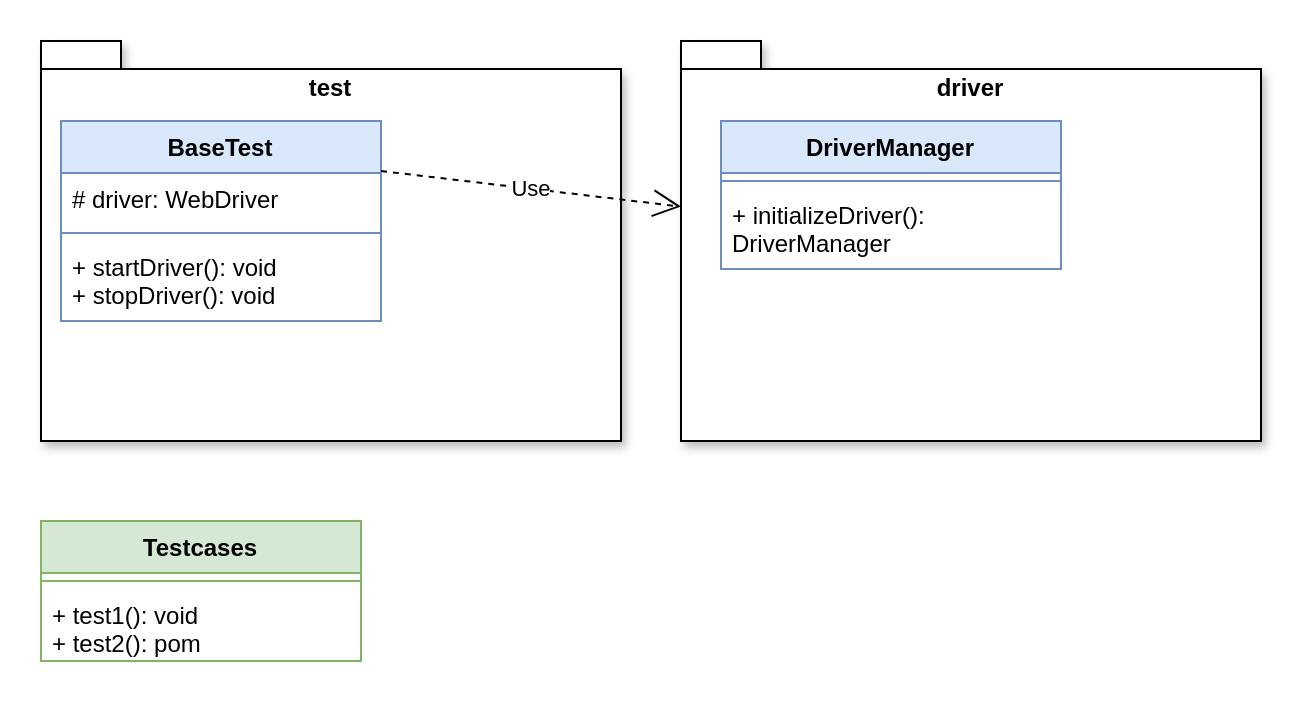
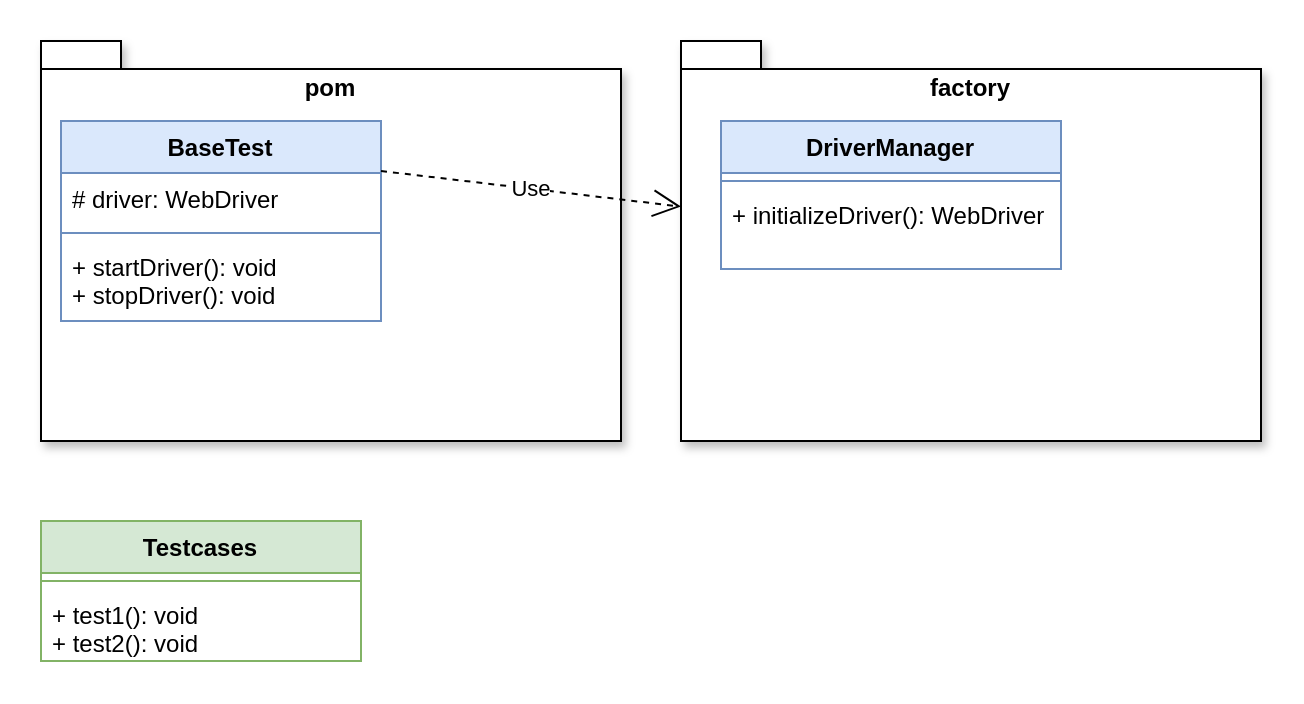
  <mxCell id="0" />
  <mxCell id="1" parent="0" />
- <mxCell id="2" value="test" style="shape=folder;fontStyle=1;spacingTop=10;tabWidth=40;tabHeight=14;tabPosition=left;html=1;whiteSpace=wrap;verticalAlign=top;shadow=1;" vertex="1" parent="1"><mxGeometry x="20" y="20" width="290" height="200" as="geometry" /></mxCell>
- <mxCell id="3" value="driver" style="shape=folder;fontStyle=1;spacingTop=10;tabWidth=40;tabHeight=14;tabPosition=left;html=1;whiteSpace=wrap;verticalAlign=top;shadow=1;" vertex="1" parent="1"><mxGeometry x="340" y="20" width="290" height="200" as="geometry" /></mxCell>
+ <mxCell id="2" value="pom" style="shape=folder;fontStyle=1;spacingTop=10;tabWidth=40;tabHeight=14;tabPosition=left;html=1;whiteSpace=wrap;verticalAlign=top;shadow=1;" vertex="1" parent="1"><mxGeometry x="20" y="20" width="290" height="200" as="geometry" /></mxCell>
+ <mxCell id="3" value="factory" style="shape=folder;fontStyle=1;spacingTop=10;tabWidth=40;tabHeight=14;tabPosition=left;html=1;whiteSpace=wrap;verticalAlign=top;shadow=1;" vertex="1" parent="1"><mxGeometry x="340" y="20" width="290" height="200" as="geometry" /></mxCell>
  <mxCell id="4" value="BaseTest" style="swimlane;fontStyle=1;align=center;verticalAlign=top;childLayout=stackLayout;horizontal=1;startSize=26;horizontalStack=0;resizeParent=1;resizeParentMax=0;resizeLast=0;collapsible=1;marginBottom=0;whiteSpace=wrap;html=1;glass=0;fillColor=#dae8fc;strokeColor=#6c8ebf;" vertex="1" parent="1"><mxGeometry x="30" y="60" width="160" height="100" as="geometry"><mxRectangle x="390" y="560" width="90" height="30" as="alternateBounds" /></mxGeometry></mxCell>
  <mxCell id="5" value="# driver: WebDriver" style="text;strokeColor=none;fillColor=none;align=left;verticalAlign=top;spacingLeft=4;spacingRight=4;overflow=hidden;rotatable=0;points=[[0,0.5],[1,0.5]];portConstraint=eastwest;whiteSpace=wrap;html=1;" vertex="1" parent="4"><mxGeometry y="26" width="160" height="26" as="geometry" /></mxCell>
  <mxCell id="6" value="" style="line;strokeWidth=1;fillColor=none;align=left;verticalAlign=middle;spacingTop=-1;spacingLeft=3;spacingRight=3;rotatable=0;labelPosition=right;points=[];portConstraint=eastwest;strokeColor=inherit;" vertex="1" parent="4"><mxGeometry y="52" width="160" height="8" as="geometry" /></mxCell>
  <mxCell id="7" value="+ startDriver(): void&lt;div&gt;+ stopDriver(): void&lt;br&gt;&lt;div&gt;&lt;br&gt;&lt;/div&gt;&lt;/div&gt;" style="text;strokeColor=none;fillColor=none;align=left;verticalAlign=top;spacingLeft=4;spacingRight=4;overflow=hidden;rotatable=0;points=[[0,0.5],[1,0.5]];portConstraint=eastwest;whiteSpace=wrap;html=1;" vertex="1" parent="4"><mxGeometry y="60" width="160" height="40" as="geometry" /></mxCell>
  <mxCell id="8" value="DriverManager" style="swimlane;fontStyle=1;align=center;verticalAlign=top;childLayout=stackLayout;horizontal=1;startSize=26;horizontalStack=0;resizeParent=1;resizeParentMax=0;resizeLast=0;collapsible=1;marginBottom=0;whiteSpace=wrap;html=1;fillColor=#dae8fc;strokeColor=#6c8ebf;" vertex="1" parent="1"><mxGeometry x="360" y="60" width="170" height="74" as="geometry"><mxRectangle x="390" y="560" width="90" height="30" as="alternateBounds" /></mxGeometry></mxCell>
  <mxCell id="9" value="" style="line;strokeWidth=1;fillColor=none;align=left;verticalAlign=middle;spacingTop=-1;spacingLeft=3;spacingRight=3;rotatable=0;labelPosition=right;points=[];portConstraint=eastwest;strokeColor=inherit;" vertex="1" parent="8"><mxGeometry y="26" width="170" height="8" as="geometry" /></mxCell>
- <mxCell id="10" value="+ initializeDriver(): DriverManager&lt;div&gt;&lt;div&gt;&lt;br&gt;&lt;/div&gt;&lt;/div&gt;" style="text;strokeColor=none;fillColor=none;align=left;verticalAlign=top;spacingLeft=4;spacingRight=4;overflow=hidden;rotatable=0;points=[[0,0.5],[1,0.5]];portConstraint=eastwest;whiteSpace=wrap;html=1;" vertex="1" parent="8"><mxGeometry y="34" width="170" height="40" as="geometry" /></mxCell>
+ <mxCell id="10" value="+ initializeDriver(): WebDriver&lt;div&gt;&lt;div&gt;&lt;br&gt;&lt;/div&gt;&lt;/div&gt;" style="text;strokeColor=none;fillColor=none;align=left;verticalAlign=top;spacingLeft=4;spacingRight=4;overflow=hidden;rotatable=0;points=[[0,0.5],[1,0.5]];portConstraint=eastwest;whiteSpace=wrap;html=1;" vertex="1" parent="8"><mxGeometry y="34" width="170" height="40" as="geometry" /></mxCell>
  <mxCell id="11" value="Testcases" style="swimlane;fontStyle=1;align=center;verticalAlign=top;childLayout=stackLayout;horizontal=1;startSize=26;horizontalStack=0;resizeParent=1;resizeParentMax=0;resizeLast=0;collapsible=1;marginBottom=0;whiteSpace=wrap;html=1;fillColor=#d5e8d4;strokeColor=#82b366;" vertex="1" parent="1"><mxGeometry x="20" y="260" width="160" height="70" as="geometry" /></mxCell>
  <mxCell id="12" value="" style="line;strokeWidth=1;fillColor=none;align=left;verticalAlign=middle;spacingTop=-1;spacingLeft=3;spacingRight=3;rotatable=0;labelPosition=right;points=[];portConstraint=eastwest;strokeColor=inherit;" vertex="1" parent="11"><mxGeometry y="26" width="160" height="8" as="geometry" /></mxCell>
- <mxCell id="13" value="+ test1(): void&lt;div&gt;+ test2(): pom&lt;br&gt;&lt;/div&gt;" style="text;strokeColor=none;fillColor=none;align=left;verticalAlign=top;spacingLeft=4;spacingRight=4;overflow=hidden;rotatable=0;points=[[0,0.5],[1,0.5]];portConstraint=eastwest;whiteSpace=wrap;html=1;" vertex="1" parent="11"><mxGeometry y="34" width="160" height="36" as="geometry" /></mxCell>
+ <mxCell id="13" value="+ test1(): void&lt;div&gt;+ test2(): void&lt;br&gt;&lt;/div&gt;" style="text;strokeColor=none;fillColor=none;align=left;verticalAlign=top;spacingLeft=4;spacingRight=4;overflow=hidden;rotatable=0;points=[[0,0.5],[1,0.5]];portConstraint=eastwest;whiteSpace=wrap;html=1;" vertex="1" parent="11"><mxGeometry y="34" width="160" height="36" as="geometry" /></mxCell>
  <mxCell id="14" value="Use" style="endArrow=open;endSize=12;dashed=1;html=1;rounded=0;exitX=1;exitY=0.25;exitDx=0;exitDy=0;" edge="1" parent="1" source="4" target="3"><mxGeometry width="160" relative="1" as="geometry"><mxPoint x="200" y="120" as="sourcePoint" /><mxPoint x="360" y="120" as="targetPoint" /></mxGeometry></mxCell>
